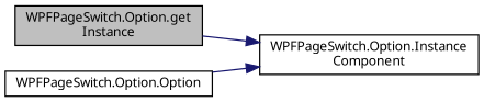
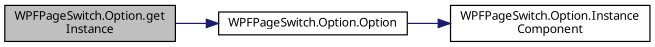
  digraph {
    fontname="Noto Sans"
    rankdir=LR
    node [color=black fillcolor=white fontname="Noto Sans" fontsize=10 shape=record style=filled]
    edge [color=midnightblue fontname="Noto Sans" fontsize=10 labelfontname=Helvetica labelfontsize=10 style=solid]
    n1 [fillcolor=grey75 fontcolor=black height=0.2 label="WPFPageSwitch.Option.get\lInstance" width=0.4]
    n2 [height=0.2 label="WPFPageSwitch.Option.Option" width=0.4]
    n3 [height=0.2 label="WPFPageSwitch.Option.Instance\lComponent" width=0.4]
-   n1 -> n3
+   n1 -> n2
    n2 -> n3
  }
